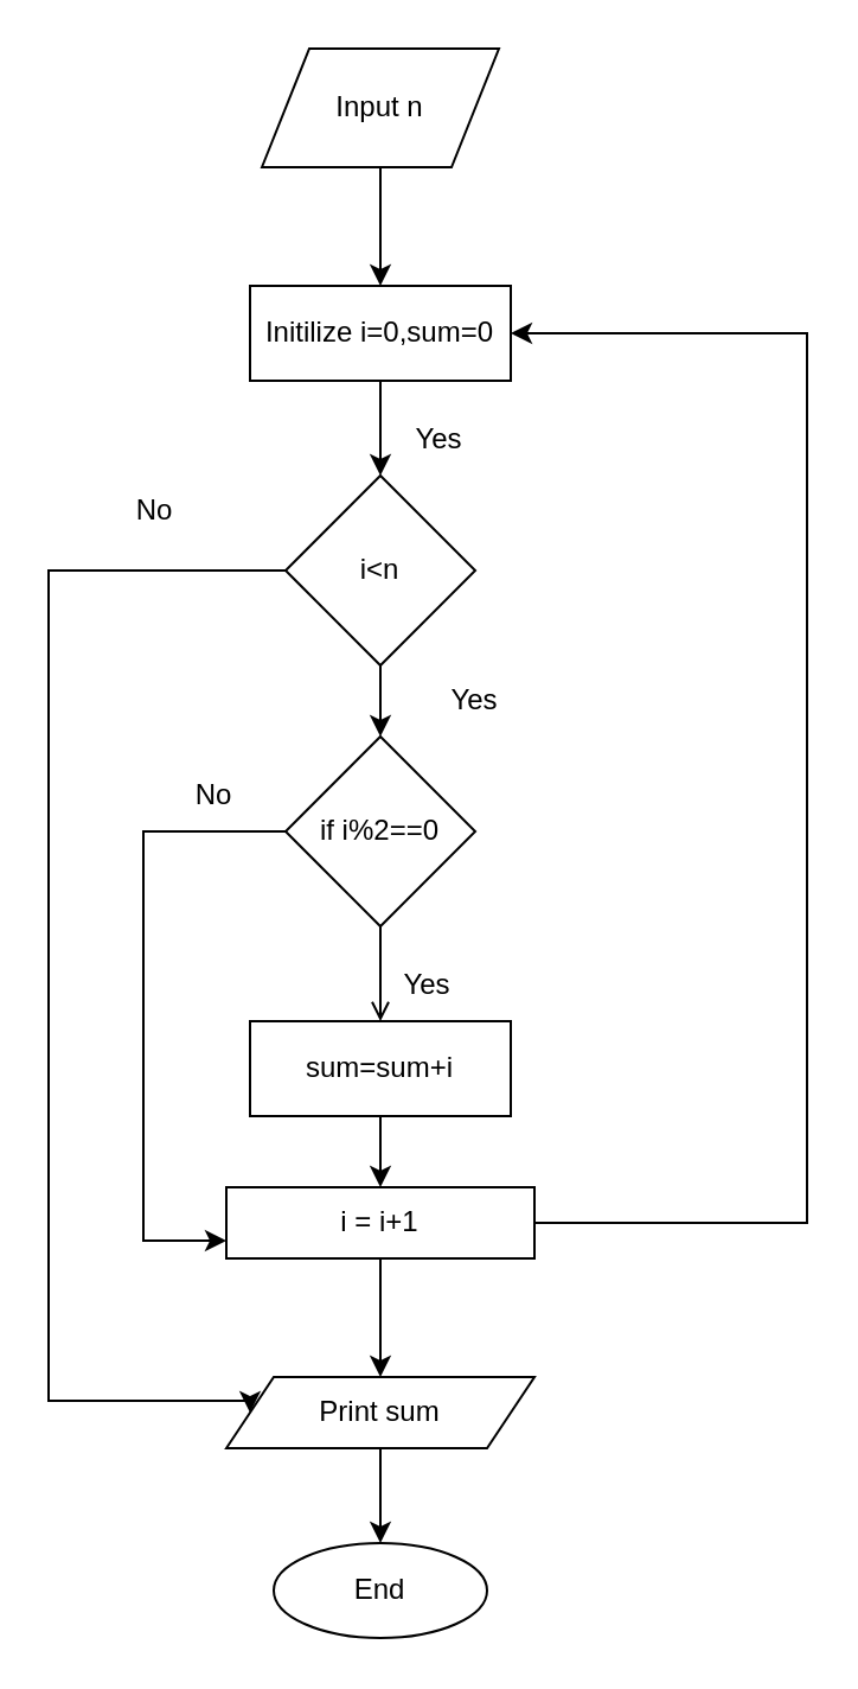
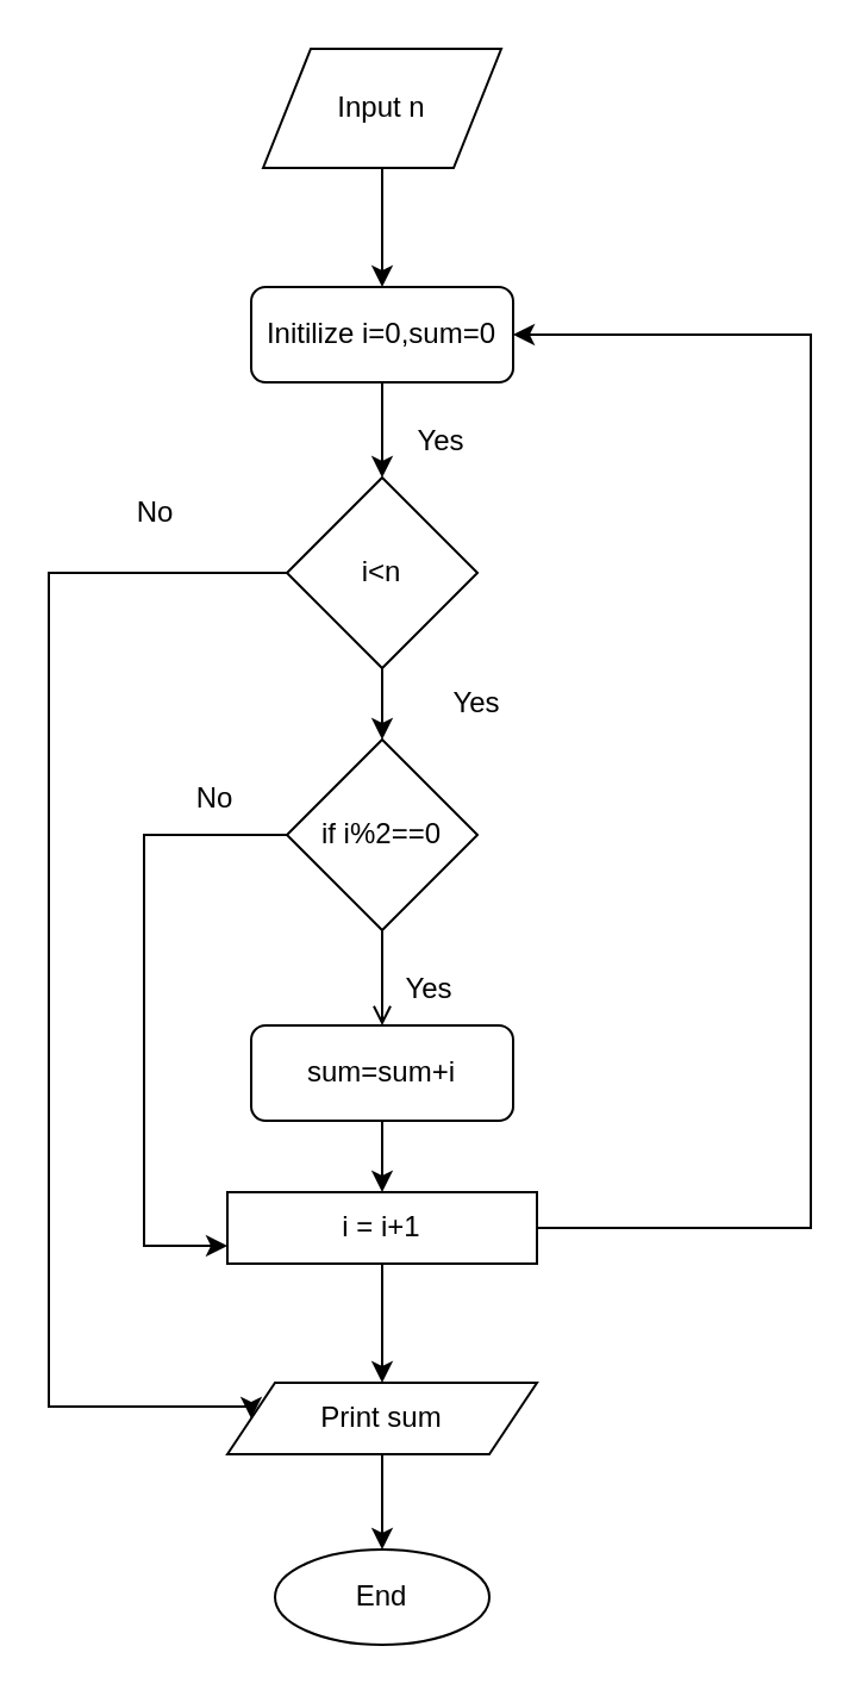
  <mxCell id="0" />
  <mxCell id="1" parent="0" />
  <mxCell id="2" style="edgeStyle=orthogonalEdgeStyle;rounded=0;orthogonalLoop=1;jettySize=auto;html=1;exitX=0.5;exitY=1;exitDx=0;exitDy=0;" edge="1" parent="1" source="3" target="5"><mxGeometry relative="1" as="geometry" /></mxCell>
  <mxCell id="3" value="Input n" style="shape=parallelogram;perimeter=parallelogramPerimeter;whiteSpace=wrap;html=1;fixedSize=1;" vertex="1" parent="1"><mxGeometry x="110" y="20" width="100" height="50" as="geometry" /></mxCell>
  <mxCell id="4" value="" style="edgeStyle=orthogonalEdgeStyle;rounded=0;orthogonalLoop=1;jettySize=auto;html=1;" edge="1" parent="1" source="5" target="8"><mxGeometry relative="1" as="geometry" /></mxCell>
- <mxCell id="5" value="Initilize i=0,sum=0" style="rounded=0;whiteSpace=wrap;html=1;" vertex="1" parent="1"><mxGeometry x="105" y="120" width="110" height="40" as="geometry" /></mxCell>
+ <mxCell id="5" value="Initilize i=0,sum=0" style="whiteSpace=wrap;html=1;rounded=1;" vertex="1" parent="1"><mxGeometry x="105" y="120" width="110" height="40" as="geometry" /></mxCell>
  <mxCell id="6" value="" style="edgeStyle=orthogonalEdgeStyle;rounded=0;orthogonalLoop=1;jettySize=auto;html=1;" edge="1" parent="1" source="8" target="11"><mxGeometry relative="1" as="geometry" /></mxCell>
  <mxCell id="7" style="edgeStyle=orthogonalEdgeStyle;rounded=0;orthogonalLoop=1;jettySize=auto;html=1;exitX=0;exitY=0.5;exitDx=0;exitDy=0;entryX=0;entryY=0.5;entryDx=0;entryDy=0;" edge="1" parent="1" source="8" target="20"><mxGeometry relative="1" as="geometry"><mxPoint x="70" y="590" as="targetPoint" /><Array as="points"><mxPoint x="20" y="240" /><mxPoint x="20" y="590" /><mxPoint x="105" y="590" /></Array></mxGeometry></mxCell>
  <mxCell id="8" value="i&amp;lt;n" style="rhombus;whiteSpace=wrap;html=1;" vertex="1" parent="1"><mxGeometry x="120" y="200" width="80" height="80" as="geometry" /></mxCell>
  <mxCell id="9" value="" style="edgeStyle=orthogonalEdgeStyle;rounded=0;orthogonalLoop=1;jettySize=auto;html=1;endArrow=open;" edge="1" parent="1" source="11" target="13"><mxGeometry relative="1" as="geometry" /></mxCell>
  <mxCell id="10" style="edgeStyle=orthogonalEdgeStyle;rounded=0;orthogonalLoop=1;jettySize=auto;html=1;exitX=0;exitY=0.5;exitDx=0;exitDy=0;entryX=0;entryY=0.75;entryDx=0;entryDy=0;" edge="1" parent="1" source="11" target="16"><mxGeometry relative="1" as="geometry"><Array as="points"><mxPoint x="60" y="350" /><mxPoint x="60" y="523" /></Array></mxGeometry></mxCell>
  <mxCell id="11" value="if i%2==0" style="rhombus;whiteSpace=wrap;html=1;" vertex="1" parent="1"><mxGeometry x="120" y="310" width="80" height="80" as="geometry" /></mxCell>
  <mxCell id="12" value="" style="edgeStyle=orthogonalEdgeStyle;rounded=0;orthogonalLoop=1;jettySize=auto;html=1;" edge="1" parent="1" source="13" target="16"><mxGeometry relative="1" as="geometry" /></mxCell>
- <mxCell id="13" value="sum=sum+i" style="rounded=0;whiteSpace=wrap;html=1;" vertex="1" parent="1"><mxGeometry x="105" y="430" width="110" height="40" as="geometry" /></mxCell>
+ <mxCell id="13" value="sum=sum+i" style="whiteSpace=wrap;html=1;rounded=1;" vertex="1" parent="1"><mxGeometry x="105" y="430" width="110" height="40" as="geometry" /></mxCell>
  <mxCell id="14" style="edgeStyle=orthogonalEdgeStyle;rounded=0;orthogonalLoop=1;jettySize=auto;html=1;entryX=1;entryY=0.5;entryDx=0;entryDy=0;" edge="1" parent="1" source="16" target="5"><mxGeometry relative="1" as="geometry"><Array as="points"><mxPoint x="340" y="515" /><mxPoint x="340" y="140" /></Array></mxGeometry></mxCell>
  <mxCell id="15" value="" style="edgeStyle=orthogonalEdgeStyle;rounded=0;orthogonalLoop=1;jettySize=auto;html=1;" edge="1" parent="1" source="16" target="20"><mxGeometry relative="1" as="geometry" /></mxCell>
  <mxCell id="16" value="i = i+1" style="rounded=0;whiteSpace=wrap;html=1;" vertex="1" parent="1"><mxGeometry x="95" y="500" width="130" height="30" as="geometry" /></mxCell>
  <mxCell id="17" value="Yes" style="text;strokeColor=none;align=center;fillColor=none;html=1;verticalAlign=middle;whiteSpace=wrap;rounded=0;" vertex="1" parent="1"><mxGeometry x="155" y="170" width="60" height="30" as="geometry" /></mxCell>
  <mxCell id="18" value="Yes" style="text;strokeColor=none;align=center;fillColor=none;html=1;verticalAlign=middle;whiteSpace=wrap;rounded=0;" vertex="1" parent="1"><mxGeometry x="170" y="280" width="60" height="30" as="geometry" /></mxCell>
  <mxCell id="19" value="" style="edgeStyle=orthogonalEdgeStyle;rounded=0;orthogonalLoop=1;jettySize=auto;html=1;" edge="1" parent="1" source="20" target="24"><mxGeometry relative="1" as="geometry" /></mxCell>
  <mxCell id="20" value="Print sum" style="shape=parallelogram;perimeter=parallelogramPerimeter;whiteSpace=wrap;html=1;fixedSize=1;" vertex="1" parent="1"><mxGeometry x="95" y="580" width="130" height="30" as="geometry" /></mxCell>
  <mxCell id="21" value="Yes" style="text;strokeColor=none;align=center;fillColor=none;html=1;verticalAlign=middle;whiteSpace=wrap;rounded=0;" vertex="1" parent="1"><mxGeometry x="150" y="400" width="60" height="30" as="geometry" /></mxCell>
  <mxCell id="22" value="No" style="text;strokeColor=none;align=center;fillColor=none;html=1;verticalAlign=middle;whiteSpace=wrap;rounded=0;" vertex="1" parent="1"><mxGeometry x="35" y="200" width="60" height="30" as="geometry" /></mxCell>
  <mxCell id="23" value="No" style="text;strokeColor=none;align=center;fillColor=none;html=1;verticalAlign=middle;whiteSpace=wrap;rounded=0;" vertex="1" parent="1"><mxGeometry x="60" y="320" width="60" height="30" as="geometry" /></mxCell>
  <mxCell id="24" value="End" style="ellipse;whiteSpace=wrap;html=1;" vertex="1" parent="1"><mxGeometry x="115" y="650" width="90" height="40" as="geometry" /></mxCell>
